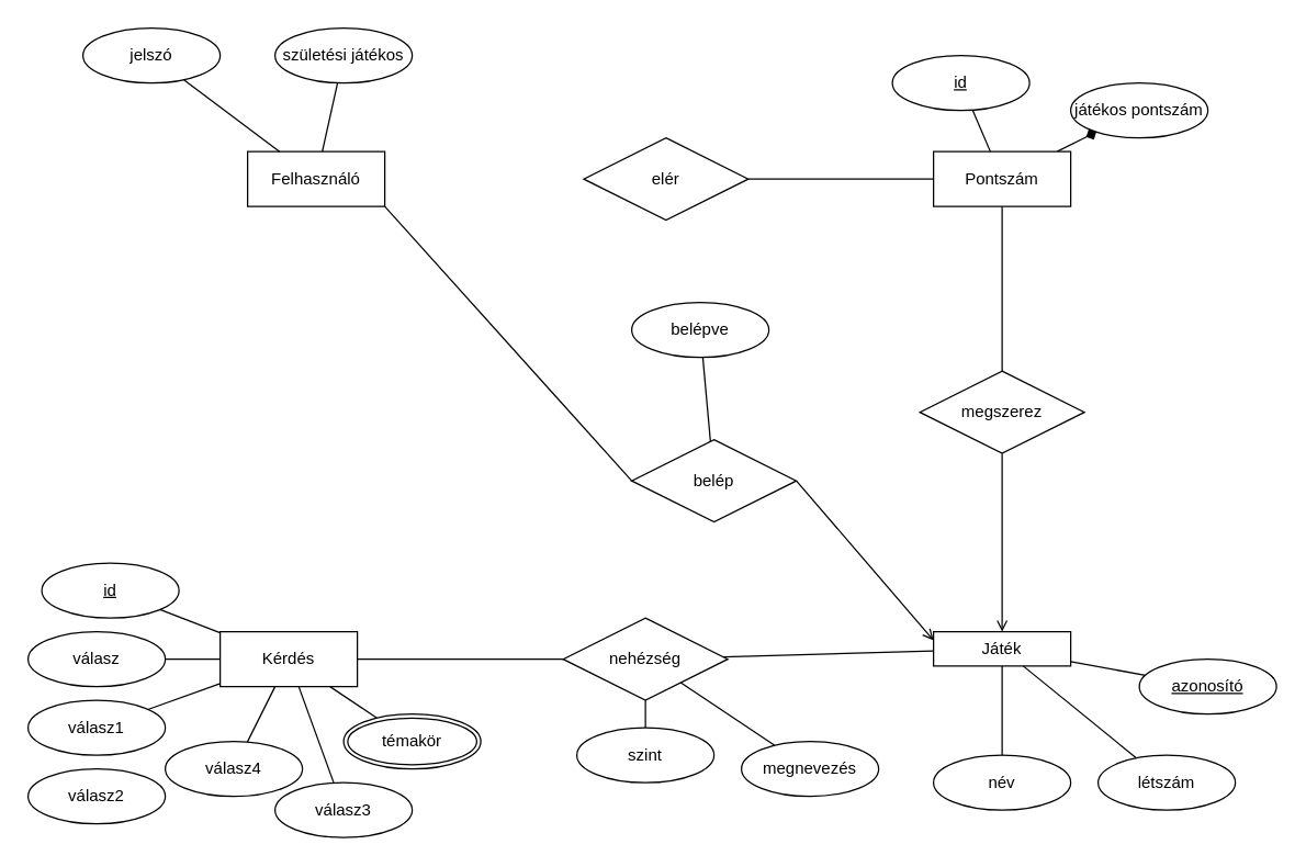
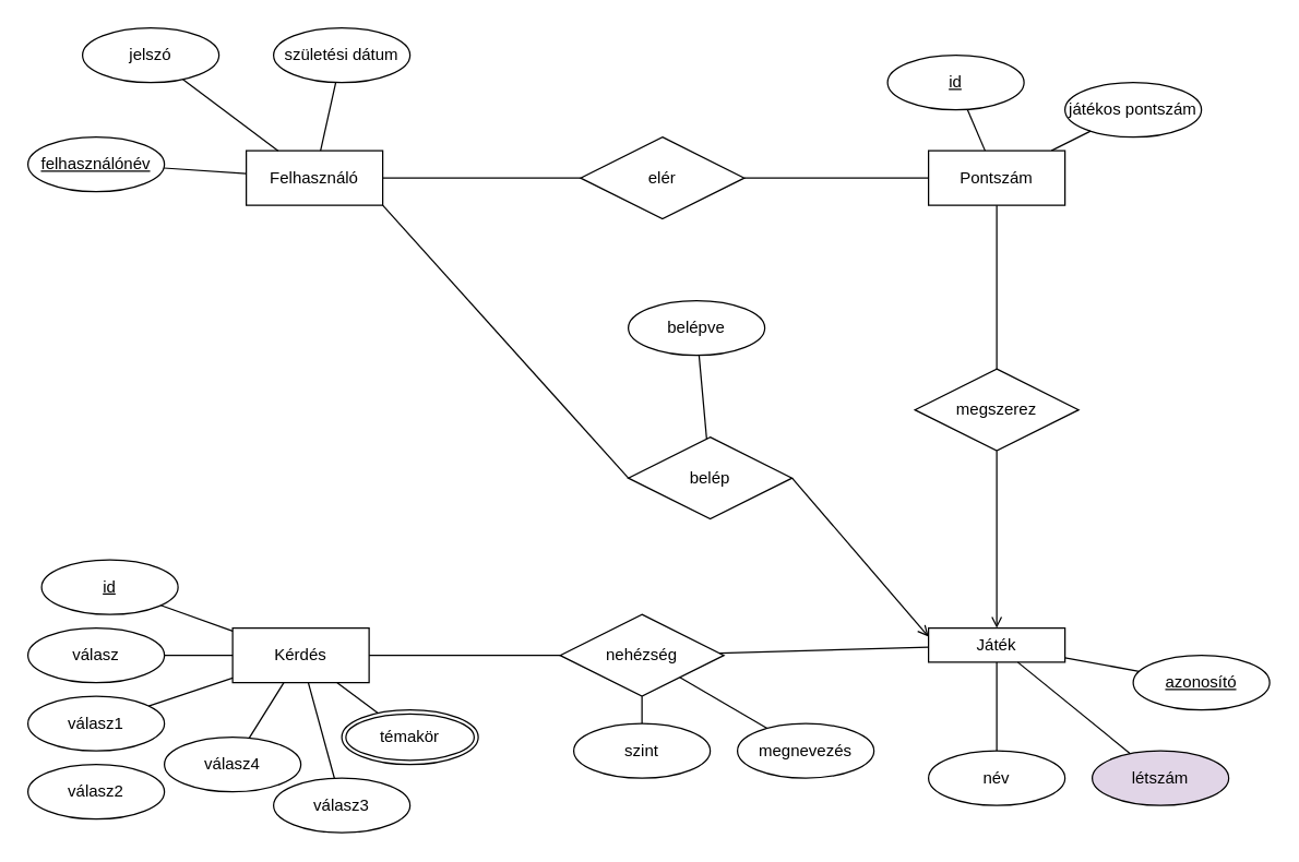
  <mxCell id="0" />
  <mxCell id="1" parent="0" />
  <mxCell id="2" value="Felhasználó" style="whiteSpace=wrap;html=1;align=center;" parent="1" vertex="1"><mxGeometry x="180" y="110" width="100" height="40" as="geometry" /></mxCell>
  <mxCell id="3" value="jelszó" style="ellipse;whiteSpace=wrap;html=1;align=center;" parent="1" vertex="1"><mxGeometry x="60" y="20" width="100" height="40" as="geometry" /></mxCell>
- <mxCell id="5" value="születési játékos" style="ellipse;whiteSpace=wrap;html=1;align=center;" parent="1" vertex="1"><mxGeometry x="200" y="20" width="100" height="40" as="geometry" /></mxCell>
+ <mxCell id="4" value="felhasználónév" style="ellipse;whiteSpace=wrap;html=1;align=center;fontStyle=4;" parent="1" vertex="1"><mxGeometry x="20" y="100" width="100" height="40" as="geometry" /></mxCell>
+ <mxCell id="5" value="születési dátum" style="ellipse;whiteSpace=wrap;html=1;align=center;" parent="1" vertex="1"><mxGeometry x="200" y="20" width="100" height="40" as="geometry" /></mxCell>
+ <mxCell id="6" value="" style="endArrow=none;html=1;rounded=0;" parent="1" source="4" target="2" edge="1"><mxGeometry relative="1" as="geometry"><mxPoint x="350" y="430" as="sourcePoint" /><mxPoint x="510" y="430" as="targetPoint" /></mxGeometry></mxCell>
  <mxCell id="7" value="" style="endArrow=none;html=1;rounded=0;" parent="1" source="2" target="3" edge="1"><mxGeometry relative="1" as="geometry"><mxPoint x="350" y="430" as="sourcePoint" /><mxPoint x="510" y="430" as="targetPoint" /></mxGeometry></mxCell>
  <mxCell id="8" value="" style="endArrow=none;html=1;rounded=0;" parent="1" source="2" target="5" edge="1"><mxGeometry relative="1" as="geometry"><mxPoint x="350" y="430" as="sourcePoint" /><mxPoint x="510" y="430" as="targetPoint" /></mxGeometry></mxCell>
- <mxCell id="9" value="Kérdés" style="whiteSpace=wrap;html=1;align=center;" parent="1" vertex="1"><mxGeometry x="160" y="460" width="100" height="40" as="geometry" /></mxCell>
+ <mxCell id="9" value="Kérdés" style="whiteSpace=wrap;html=1;align=center;" parent="1" vertex="1"><mxGeometry x="170" y="460" width="100" height="40" as="geometry" /></mxCell>
  <mxCell id="10" value="id" style="ellipse;whiteSpace=wrap;html=1;align=center;fontStyle=4;" parent="1" vertex="1"><mxGeometry x="30" y="410" width="100" height="40" as="geometry" /></mxCell>
  <mxCell id="11" value="válasz" style="ellipse;whiteSpace=wrap;html=1;align=center;" parent="1" vertex="1"><mxGeometry x="20" y="460" width="100" height="40" as="geometry" /></mxCell>
  <mxCell id="12" value="válasz1" style="ellipse;whiteSpace=wrap;html=1;align=center;" parent="1" vertex="1"><mxGeometry x="20" y="510" width="100" height="40" as="geometry" /></mxCell>
  <mxCell id="13" value="válasz2&lt;br&gt;" style="ellipse;whiteSpace=wrap;html=1;align=center;" parent="1" vertex="1"><mxGeometry x="20" y="560" width="100" height="40" as="geometry" /></mxCell>
  <mxCell id="14" value="válasz3" style="ellipse;whiteSpace=wrap;html=1;align=center;" parent="1" vertex="1"><mxGeometry x="200" y="570" width="100" height="40" as="geometry" /></mxCell>
  <mxCell id="15" value="válasz4" style="ellipse;whiteSpace=wrap;html=1;align=center;" parent="1" vertex="1"><mxGeometry x="120" y="540" width="100" height="40" as="geometry" /></mxCell>
  <mxCell id="16" value="témakör" style="ellipse;shape=doubleEllipse;margin=3;whiteSpace=wrap;html=1;align=center;" parent="1" vertex="1"><mxGeometry x="250" y="520" width="100" height="40" as="geometry" /></mxCell>
  <mxCell id="17" value="" style="endArrow=none;html=1;rounded=0;" parent="1" source="9" target="12" edge="1"><mxGeometry relative="1" as="geometry"><mxPoint x="350" y="500" as="sourcePoint" /><mxPoint x="510" y="500" as="targetPoint" /></mxGeometry></mxCell>
  <mxCell id="18" value="" style="endArrow=none;html=1;rounded=0;" parent="1" source="9" target="14" edge="1"><mxGeometry relative="1" as="geometry"><mxPoint x="350" y="500" as="sourcePoint" /><mxPoint x="510" y="500" as="targetPoint" /></mxGeometry></mxCell>
  <mxCell id="19" value="" style="endArrow=none;html=1;rounded=0;" parent="1" source="9" target="16" edge="1"><mxGeometry relative="1" as="geometry"><mxPoint x="350" y="500" as="sourcePoint" /><mxPoint x="510" y="500" as="targetPoint" /></mxGeometry></mxCell>
  <mxCell id="20" value="" style="endArrow=none;html=1;rounded=0;" parent="1" source="9" target="15" edge="1"><mxGeometry relative="1" as="geometry"><mxPoint x="350" y="500" as="sourcePoint" /><mxPoint x="510" y="500" as="targetPoint" /></mxGeometry></mxCell>
  <mxCell id="21" value="" style="endArrow=none;html=1;rounded=0;" parent="1" source="9" target="11" edge="1"><mxGeometry relative="1" as="geometry"><mxPoint x="350" y="500" as="sourcePoint" /><mxPoint x="510" y="500" as="targetPoint" /></mxGeometry></mxCell>
  <mxCell id="22" value="" style="endArrow=none;html=1;rounded=0;" parent="1" source="9" target="10" edge="1"><mxGeometry relative="1" as="geometry"><mxPoint x="350" y="500" as="sourcePoint" /><mxPoint x="510" y="500" as="targetPoint" /></mxGeometry></mxCell>
  <mxCell id="23" value="Játék" style="whiteSpace=wrap;html=1;align=center;" parent="1" vertex="1"><mxGeometry x="680" y="460" width="100" height="25" as="geometry" /></mxCell>
  <mxCell id="24" value="azonosító" style="ellipse;whiteSpace=wrap;html=1;align=center;fontStyle=4;" parent="1" vertex="1"><mxGeometry x="830" y="480" width="100" height="40" as="geometry" /></mxCell>
  <mxCell id="25" value="" style="endArrow=none;html=1;rounded=0;" parent="1" source="23" target="24" edge="1"><mxGeometry relative="1" as="geometry"><mxPoint x="350" y="500" as="sourcePoint" /><mxPoint x="510" y="500" as="targetPoint" /></mxGeometry></mxCell>
  <mxCell id="26" value="nehézség" style="shape=rhombus;perimeter=rhombusPerimeter;whiteSpace=wrap;html=1;align=center;" parent="1" vertex="1"><mxGeometry x="410" y="450" width="120" height="60" as="geometry" /></mxCell>
- <mxCell id="27" value="megnevezés" style="ellipse;whiteSpace=wrap;html=1;align=center;" parent="1" vertex="1"><mxGeometry x="540" y="540" width="100" height="40" as="geometry" /></mxCell>
+ <mxCell id="27" value="megnevezés" style="ellipse;whiteSpace=wrap;html=1;align=center;" parent="1" vertex="1"><mxGeometry x="540" y="530" width="100" height="40" as="geometry" /></mxCell>
  <mxCell id="28" value="" style="endArrow=none;html=1;rounded=0;" parent="1" source="41" target="26" edge="1"><mxGeometry relative="1" as="geometry"><mxPoint x="490.095" y="530.933" as="sourcePoint" /><mxPoint x="510" y="500" as="targetPoint" /></mxGeometry></mxCell>
  <mxCell id="29" value="" style="endArrow=none;html=1;rounded=0;" parent="1" source="26" target="27" edge="1"><mxGeometry relative="1" as="geometry"><mxPoint x="350" y="500" as="sourcePoint" /><mxPoint x="510" y="500" as="targetPoint" /></mxGeometry></mxCell>
  <mxCell id="30" value="" style="endArrow=none;html=1;rounded=0;" parent="1" source="9" target="26" edge="1"><mxGeometry relative="1" as="geometry"><mxPoint x="350" y="500" as="sourcePoint" /><mxPoint x="510" y="500" as="targetPoint" /></mxGeometry></mxCell>
  <mxCell id="31" value="" style="endArrow=none;html=1;rounded=0;" parent="1" source="26" target="23" edge="1"><mxGeometry relative="1" as="geometry"><mxPoint x="350" y="500" as="sourcePoint" /><mxPoint x="510" y="500" as="targetPoint" /></mxGeometry></mxCell>
- <mxCell id="32" value="létszám" style="ellipse;whiteSpace=wrap;html=1;align=center;" parent="1" vertex="1"><mxGeometry x="800" y="550" width="100" height="40" as="geometry" /></mxCell>
+ <mxCell id="32" value="létszám" style="ellipse;whiteSpace=wrap;html=1;align=center;fillColor=#e1d5e7;" parent="1" vertex="1"><mxGeometry x="800" y="550" width="100" height="40" as="geometry" /></mxCell>
  <mxCell id="33" value="" style="endArrow=none;html=1;rounded=0;" parent="1" source="23" target="32" edge="1"><mxGeometry relative="1" as="geometry"><mxPoint x="350" y="500" as="sourcePoint" /><mxPoint x="510" y="500" as="targetPoint" /></mxGeometry></mxCell>
  <mxCell id="34" value="belép" style="shape=rhombus;perimeter=rhombusPerimeter;whiteSpace=wrap;html=1;align=center;" parent="1" vertex="1"><mxGeometry x="460" y="320" width="120" height="60" as="geometry" /></mxCell>
  <mxCell id="35" value="" style="endArrow=none;html=1;rounded=0;entryX=1;entryY=1;entryDx=0;entryDy=0;exitX=0;exitY=0.5;exitDx=0;exitDy=0;" parent="1" source="34" target="2" edge="1"><mxGeometry relative="1" as="geometry"><mxPoint x="350" y="500" as="sourcePoint" /><mxPoint x="510" y="500" as="targetPoint" /></mxGeometry></mxCell>
  <mxCell id="36" value="" style="endArrow=open;html=1;rounded=0;entryX=0;entryY=0.25;entryDx=0;entryDy=0;exitX=1;exitY=0.5;exitDx=0;exitDy=0;endFill=0;" parent="1" source="34" target="23" edge="1"><mxGeometry relative="1" as="geometry"><mxPoint x="350" y="500" as="sourcePoint" /><mxPoint x="510" y="500" as="targetPoint" /></mxGeometry></mxCell>
  <mxCell id="37" value="név" style="ellipse;whiteSpace=wrap;html=1;align=center;" parent="1" vertex="1"><mxGeometry x="680" y="550" width="100" height="40" as="geometry" /></mxCell>
  <mxCell id="38" value="" style="endArrow=none;html=1;rounded=0;" parent="1" source="23" target="37" edge="1"><mxGeometry relative="1" as="geometry"><mxPoint x="350" y="400" as="sourcePoint" /><mxPoint x="510" y="400" as="targetPoint" /></mxGeometry></mxCell>
  <mxCell id="39" value="játékos pontszám" style="ellipse;whiteSpace=wrap;html=1;align=center;" parent="1" vertex="1"><mxGeometry x="780" y="60" width="100" height="40" as="geometry" /></mxCell>
- <mxCell id="40" value="" style="endArrow=diamond;html=1;rounded=0;" parent="1" source="44" target="39" edge="1"><mxGeometry relative="1" as="geometry"><mxPoint x="350" y="400" as="sourcePoint" /><mxPoint x="510" y="400" as="targetPoint" /></mxGeometry></mxCell>
+ <mxCell id="40" value="" style="endArrow=none;html=1;rounded=0;" parent="1" source="44" target="39" edge="1"><mxGeometry relative="1" as="geometry"><mxPoint x="350" y="400" as="sourcePoint" /><mxPoint x="510" y="400" as="targetPoint" /></mxGeometry></mxCell>
  <mxCell id="41" value="szint&lt;br&gt;" style="ellipse;whiteSpace=wrap;html=1;align=center;" parent="1" vertex="1"><mxGeometry x="420" y="530" width="100" height="40" as="geometry" /></mxCell>
  <mxCell id="42" value="belépve" style="ellipse;whiteSpace=wrap;html=1;align=center;" vertex="1" parent="1"><mxGeometry x="460" y="220" width="100" height="40" as="geometry" /></mxCell>
  <mxCell id="43" value="" style="endArrow=none;html=1;rounded=0;" edge="1" parent="1" source="34" target="42"><mxGeometry relative="1" as="geometry"><mxPoint x="470" y="510" as="sourcePoint" /><mxPoint x="630" y="510" as="targetPoint" /></mxGeometry></mxCell>
  <mxCell id="44" value="Pontszám&lt;br&gt;" style="whiteSpace=wrap;html=1;align=center;" vertex="1" parent="1"><mxGeometry x="680" y="110" width="100" height="40" as="geometry" /></mxCell>
  <mxCell id="45" value="elér" style="shape=rhombus;perimeter=rhombusPerimeter;whiteSpace=wrap;html=1;align=center;" vertex="1" parent="1"><mxGeometry x="425" y="100" width="120" height="60" as="geometry" /></mxCell>
+ <mxCell id="46" value="" style="endArrow=none;html=1;rounded=0;" edge="1" parent="1" source="2" target="45"><mxGeometry relative="1" as="geometry"><mxPoint x="470" y="500" as="sourcePoint" /><mxPoint x="630" y="500" as="targetPoint" /></mxGeometry></mxCell>
  <mxCell id="47" value="" style="endArrow=none;html=1;rounded=0;" edge="1" parent="1" source="45" target="44"><mxGeometry relative="1" as="geometry"><mxPoint x="470" y="500" as="sourcePoint" /><mxPoint x="630" y="500" as="targetPoint" /></mxGeometry></mxCell>
  <mxCell id="48" value="megszerez" style="shape=rhombus;perimeter=rhombusPerimeter;whiteSpace=wrap;html=1;align=center;" vertex="1" parent="1"><mxGeometry x="670" y="270" width="120" height="60" as="geometry" /></mxCell>
  <mxCell id="49" value="" style="endArrow=none;html=1;rounded=0;" edge="1" parent="1" source="48" target="44"><mxGeometry relative="1" as="geometry"><mxPoint x="470" y="500" as="sourcePoint" /><mxPoint x="630" y="500" as="targetPoint" /></mxGeometry></mxCell>
  <mxCell id="50" value="" style="endArrow=open;html=1;rounded=0;endFill=0;" edge="1" parent="1" source="48" target="23"><mxGeometry relative="1" as="geometry"><mxPoint x="470" y="500" as="sourcePoint" /><mxPoint x="630" y="500" as="targetPoint" /></mxGeometry></mxCell>
  <mxCell id="51" value="id" style="ellipse;whiteSpace=wrap;html=1;align=center;fontStyle=4;" vertex="1" parent="1"><mxGeometry x="650" y="40" width="100" height="40" as="geometry" /></mxCell>
  <mxCell id="52" value="" style="endArrow=none;html=1;rounded=0;" edge="1" parent="1" source="44" target="51"><mxGeometry relative="1" as="geometry"><mxPoint x="470" y="500" as="sourcePoint" /><mxPoint x="630" y="500" as="targetPoint" /></mxGeometry></mxCell>
